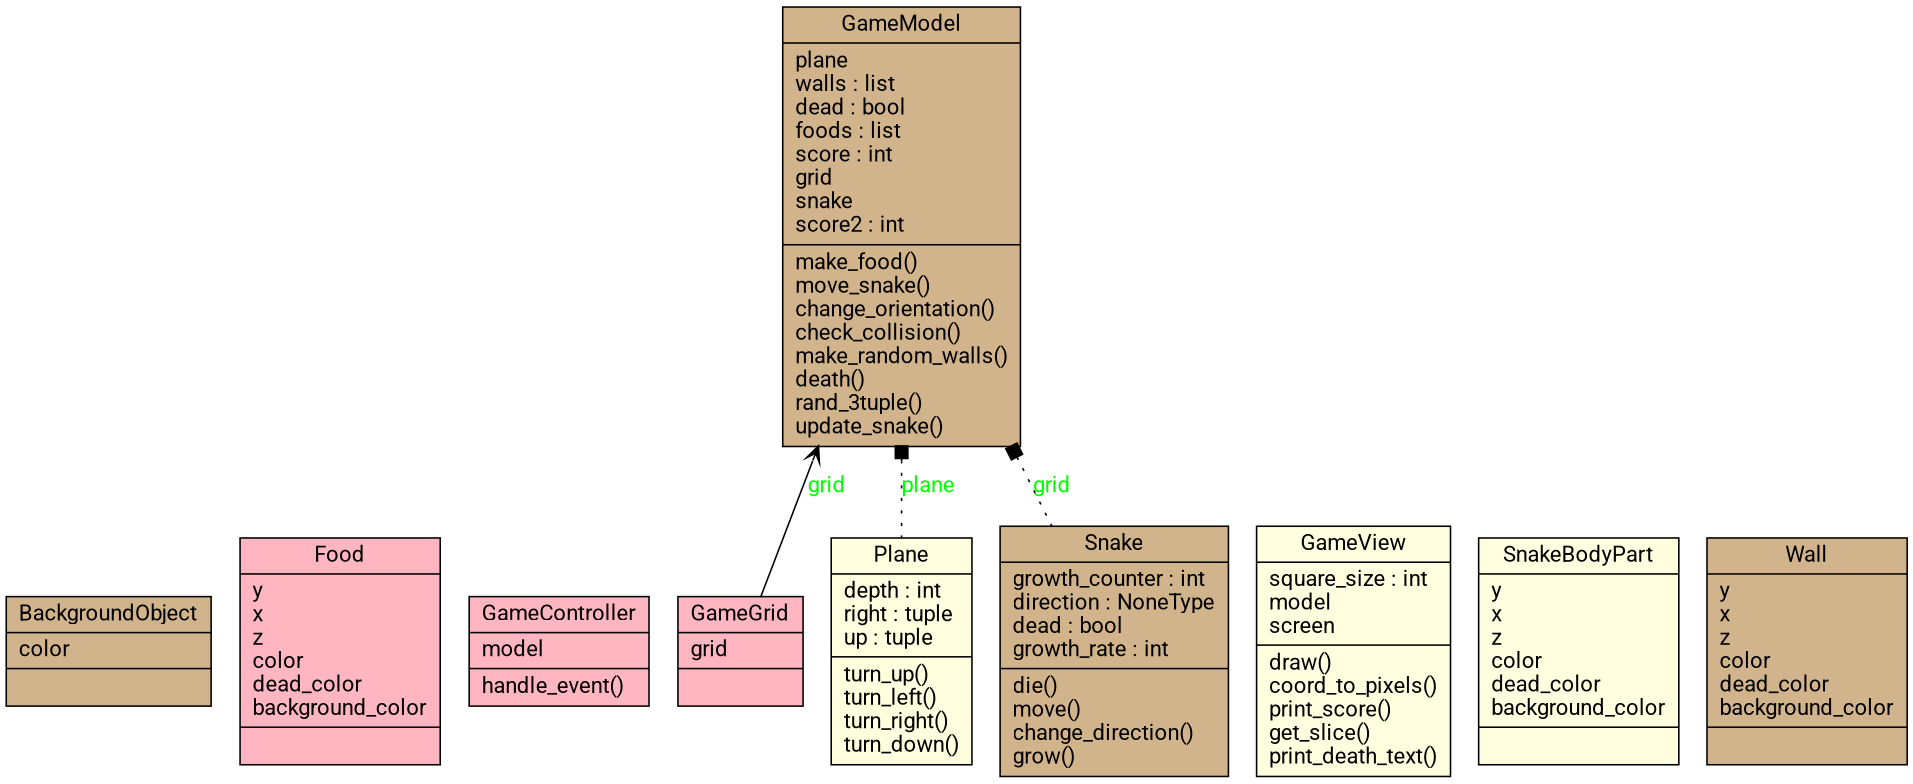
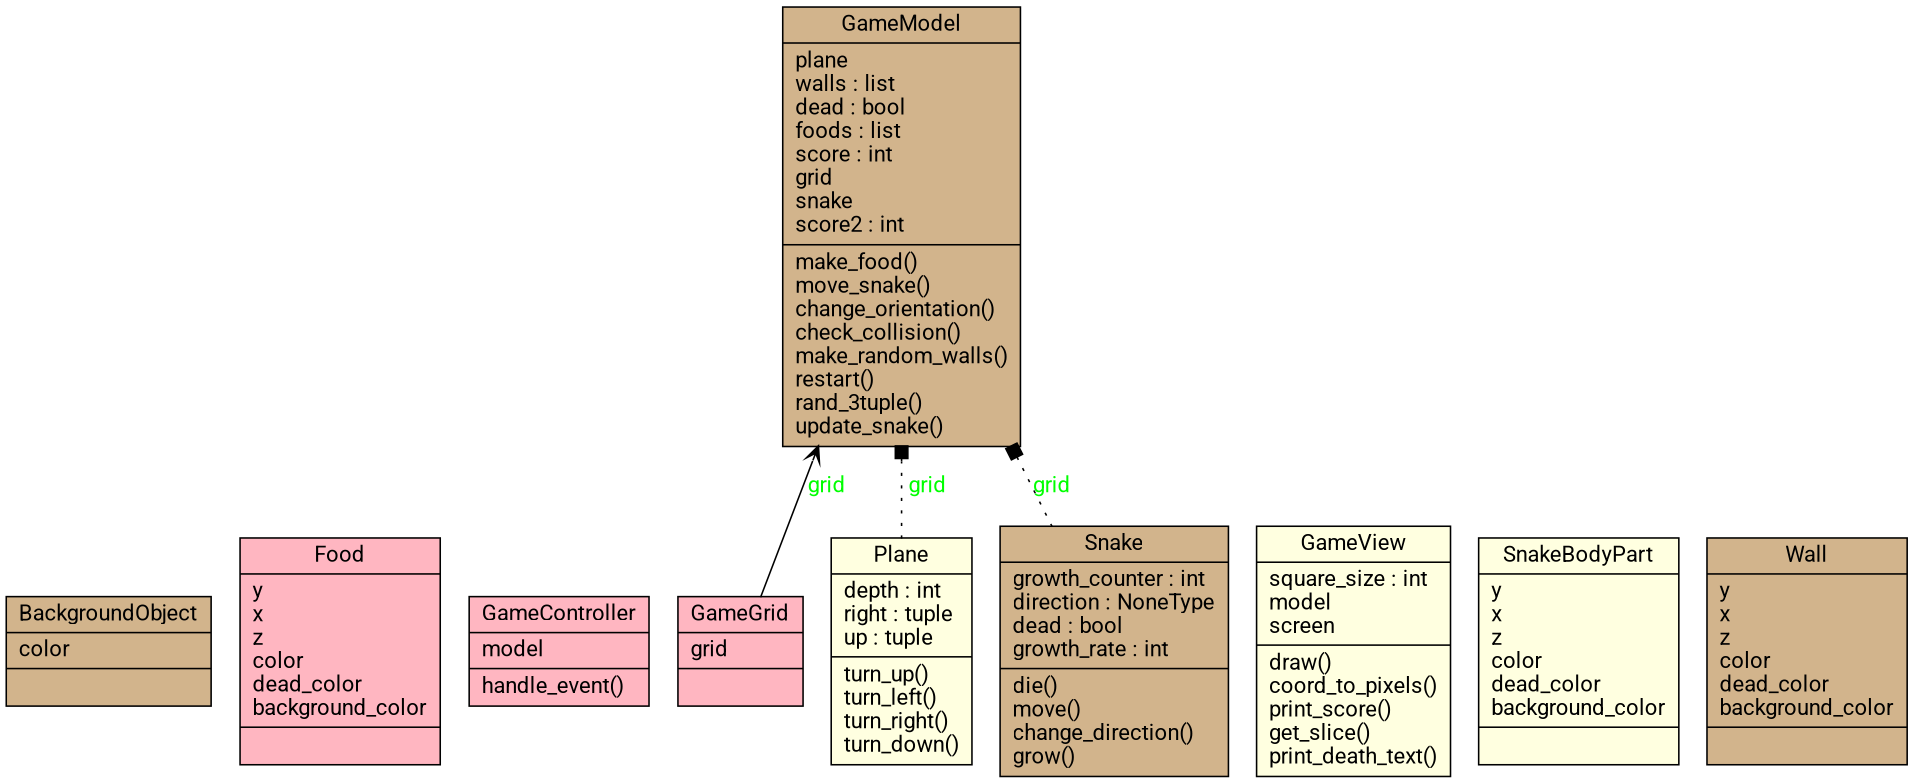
  digraph {
    fontname=Roboto
    rankdir=BT
    node [fillcolor=tan fontname=Roboto shape=record style=filled]
    edge [arrowhead=box arrowtail=none fontcolor=green fontname=Roboto style=dotted]
    n1 [label="{BackgroundObject|color\l|}"]
    n2 [fillcolor=lightpink label="{Food|y\lx\lz\lcolor\ldead_color\lbackground_color\l|}"]
    n3 [fillcolor=lightpink label="{GameController|model\l|handle_event()\l}"]
    n4 [fillcolor=lightpink label="{GameGrid|grid\l|}"]
-   n5 [label="{GameModel|plane\lwalls : list\ldead : bool\lfoods : list\lscore : int\lgrid\lsnake\lscore2 : int\l|make_food()\lmove_snake()\lchange_orientation()\lcheck_collision()\lmake_random_walls()\ldeath()\lrand_3tuple()\lupdate_snake()\l}"]
+   n5 [label="{GameModel|plane\lwalls : list\ldead : bool\lfoods : list\lscore : int\lgrid\lsnake\lscore2 : int\l|make_food()\lmove_snake()\lchange_orientation()\lcheck_collision()\lmake_random_walls()\lrestart()\lrand_3tuple()\lupdate_snake()\l}"]
    n6 [fillcolor=lightyellow label="{GameView|square_size : int\lmodel\lscreen\l|draw()\lcoord_to_pixels()\lprint_score()\lget_slice()\lprint_death_text()\l}"]
    n7 [fillcolor=lightyellow label="{Plane|depth : int\lright : tuple\lup : tuple\l|turn_up()\lturn_left()\lturn_right()\lturn_down()\l}"]
    n8 [label="{Snake|growth_counter : int\ldirection : NoneType\ldead : bool\lgrowth_rate : int\l|die()\lmove()\lchange_direction()\lgrow()\l}"]
    n9 [fillcolor=lightyellow label="{SnakeBodyPart|y\lx\lz\lcolor\ldead_color\lbackground_color\l|}"]
    n10 [label="{Wall|y\lx\lz\lcolor\ldead_color\lbackground_color\l|}"]
    n4 -> n5 [arrowhead=vee label=grid style=solid]
-   n7 -> n5 [label=plane]
+   n7 -> n5 [label=grid]
    n8 -> n5 [label=grid]
  }
